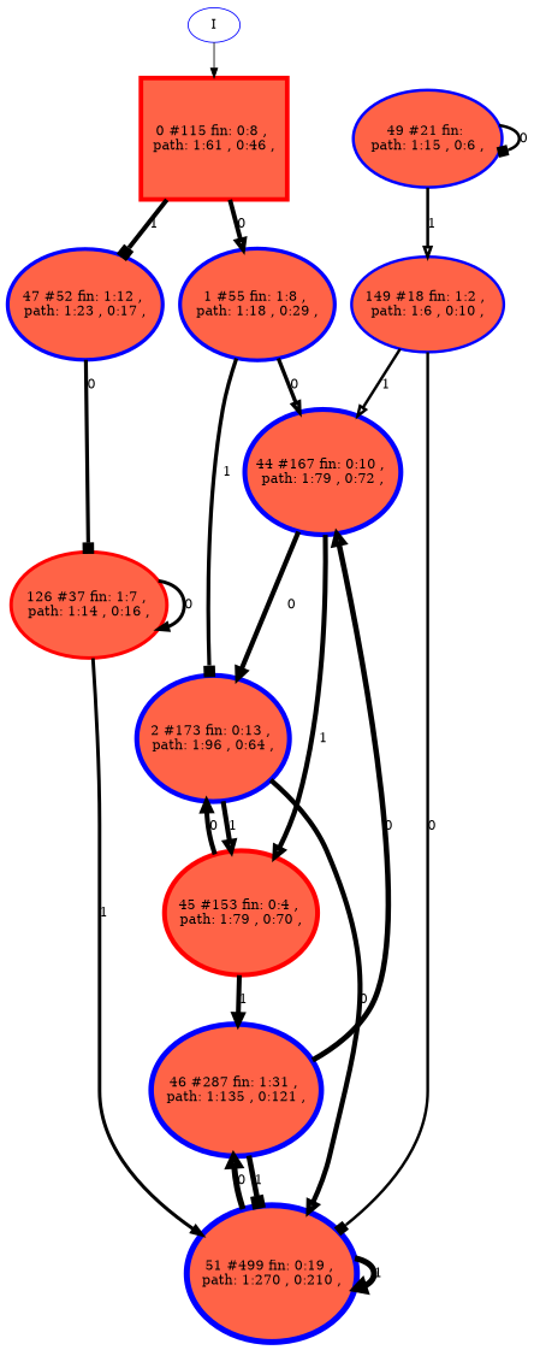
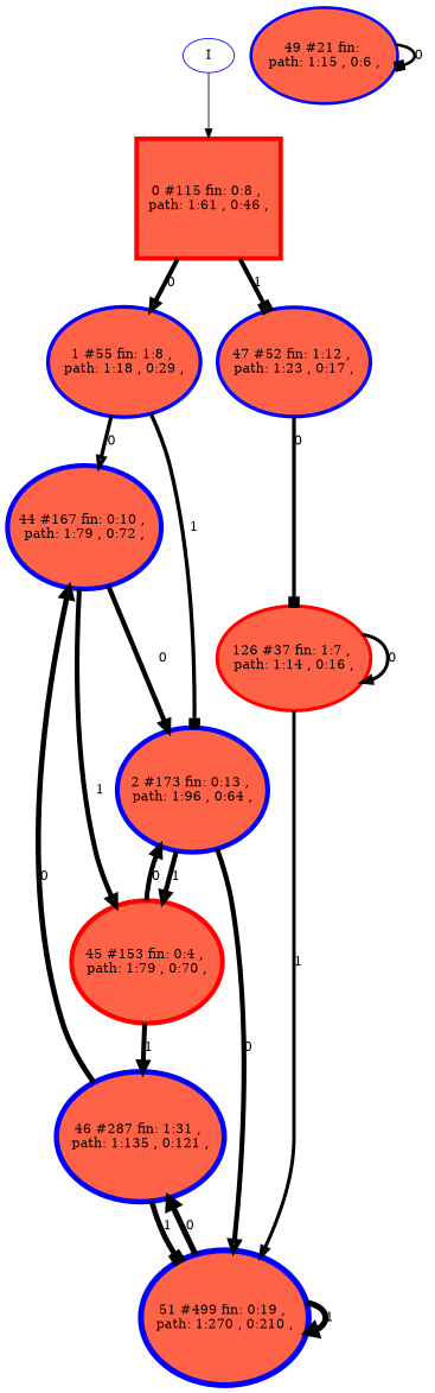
  digraph {
    node [color=blue fillcolor=tomato style=filled]
    edge [arrowhead=onormal penwidth=4.75359]
    n1 [color=red height=1.74982 label="0 #115 fin: 0:8 , \n path: 1:61 , 0:46 , " penwidth=4.75359 shape=box width=1.74982]
    n2 [height=1.6145 label="1 #55 fin: 1:8 , \n path: 1:18 , 0:29 , " penwidth=4.02535 width=1.6145]
    n3 [height=1.60348 label="47 #52 fin: 1:12 , \n path: 1:23 , 0:17 , " penwidth=3.97029 width=1.60348]
    n4 [height=1.81221 label="44 #167 fin: 0:10 , \n path: 1:79 , 0:72 , " penwidth=5.12396 width=1.81221]
    n5 [height=1.81792 label="2 #173 fin: 0:13 , \n path: 1:96 , 0:64 , " penwidth=5.15906 width=1.81792]
    n6 [color=red height=1.53419 label="126 #37 fin: 1:7 , \n path: 1:14 , 0:16 , " penwidth=3.63759 width=1.53419]
    I [fillcolor="" style=""]
    n8 [color=red height=1.7979 label="45 #153 fin: 0:4 , \n path: 1:79 , 0:70 , " penwidth=5.03695 width=1.7979]
    n9 [height=1.97611 label="51 #499 fin: 0:19 , \n path: 1:270 , 0:210 , " penwidth=6.21461 width=1.97611]
    n10 [height=1.89656 label="46 #287 fin: 1:31 , \n path: 1:135 , 0:121 , " penwidth=5.66296 width=1.89656]
-   n11 [height=1.37231 label="149 #18 fin: 1:2 , \n path: 1:6 , 0:10 , " penwidth=2.94444 width=1.37231]
    n12 [height=1.4088 label="49 #21 fin: \n path: 1:15 , 0:6 , " penwidth=3.09104 width=1.4088]
    n1 -> n2 [label="0 "]
    n1 -> n3 [arrowhead=box label="1 "]
    n2 -> n4 [label="0 " penwidth=4.02535]
    n2 -> n5 [arrowhead=box label="1 " penwidth=4.02535]
    n3 -> n6 [arrowhead=box label="0 " penwidth=3.97029]
    n4 -> n5 [arrowhead=normal label="0 " penwidth=5.12396]
    n4 -> n8 [label="1 " penwidth=5.12396]
    n5 -> n8 [label="1 " penwidth=5.15906]
    n5 -> n9 [label="0 " penwidth=5.15906]
    n6 -> n6 [arrowhead=normal label="0 " penwidth=3.63759]
    n6 -> n9 [arrowhead=normal label="1 " penwidth=3.63759]
    I -> n1 [arrowhead=normal penwidth=""]
    n8 -> n5 [arrowhead=normal label="0 " penwidth=5.03695]
    n8 -> n10 [arrowhead=normal label="1 " penwidth=5.03695]
    n9 -> n9 [arrowhead=normal label="1 " penwidth=6.21461]
    n9 -> n10 [label="0 " penwidth=6.21461]
    n10 -> n4 [label="0 " penwidth=5.66296]
    n10 -> n9 [arrowhead=box label="1 " penwidth=5.66296]
-   n11 -> n4 [label="1 " penwidth=2.94444]
-   n11 -> n9 [arrowhead=box label="0 " penwidth=2.94444]
-   n12 -> n11 [label="1 " penwidth=3.09104]
    n12 -> n12 [arrowhead=box label="0 " penwidth=3.09104]
  }
